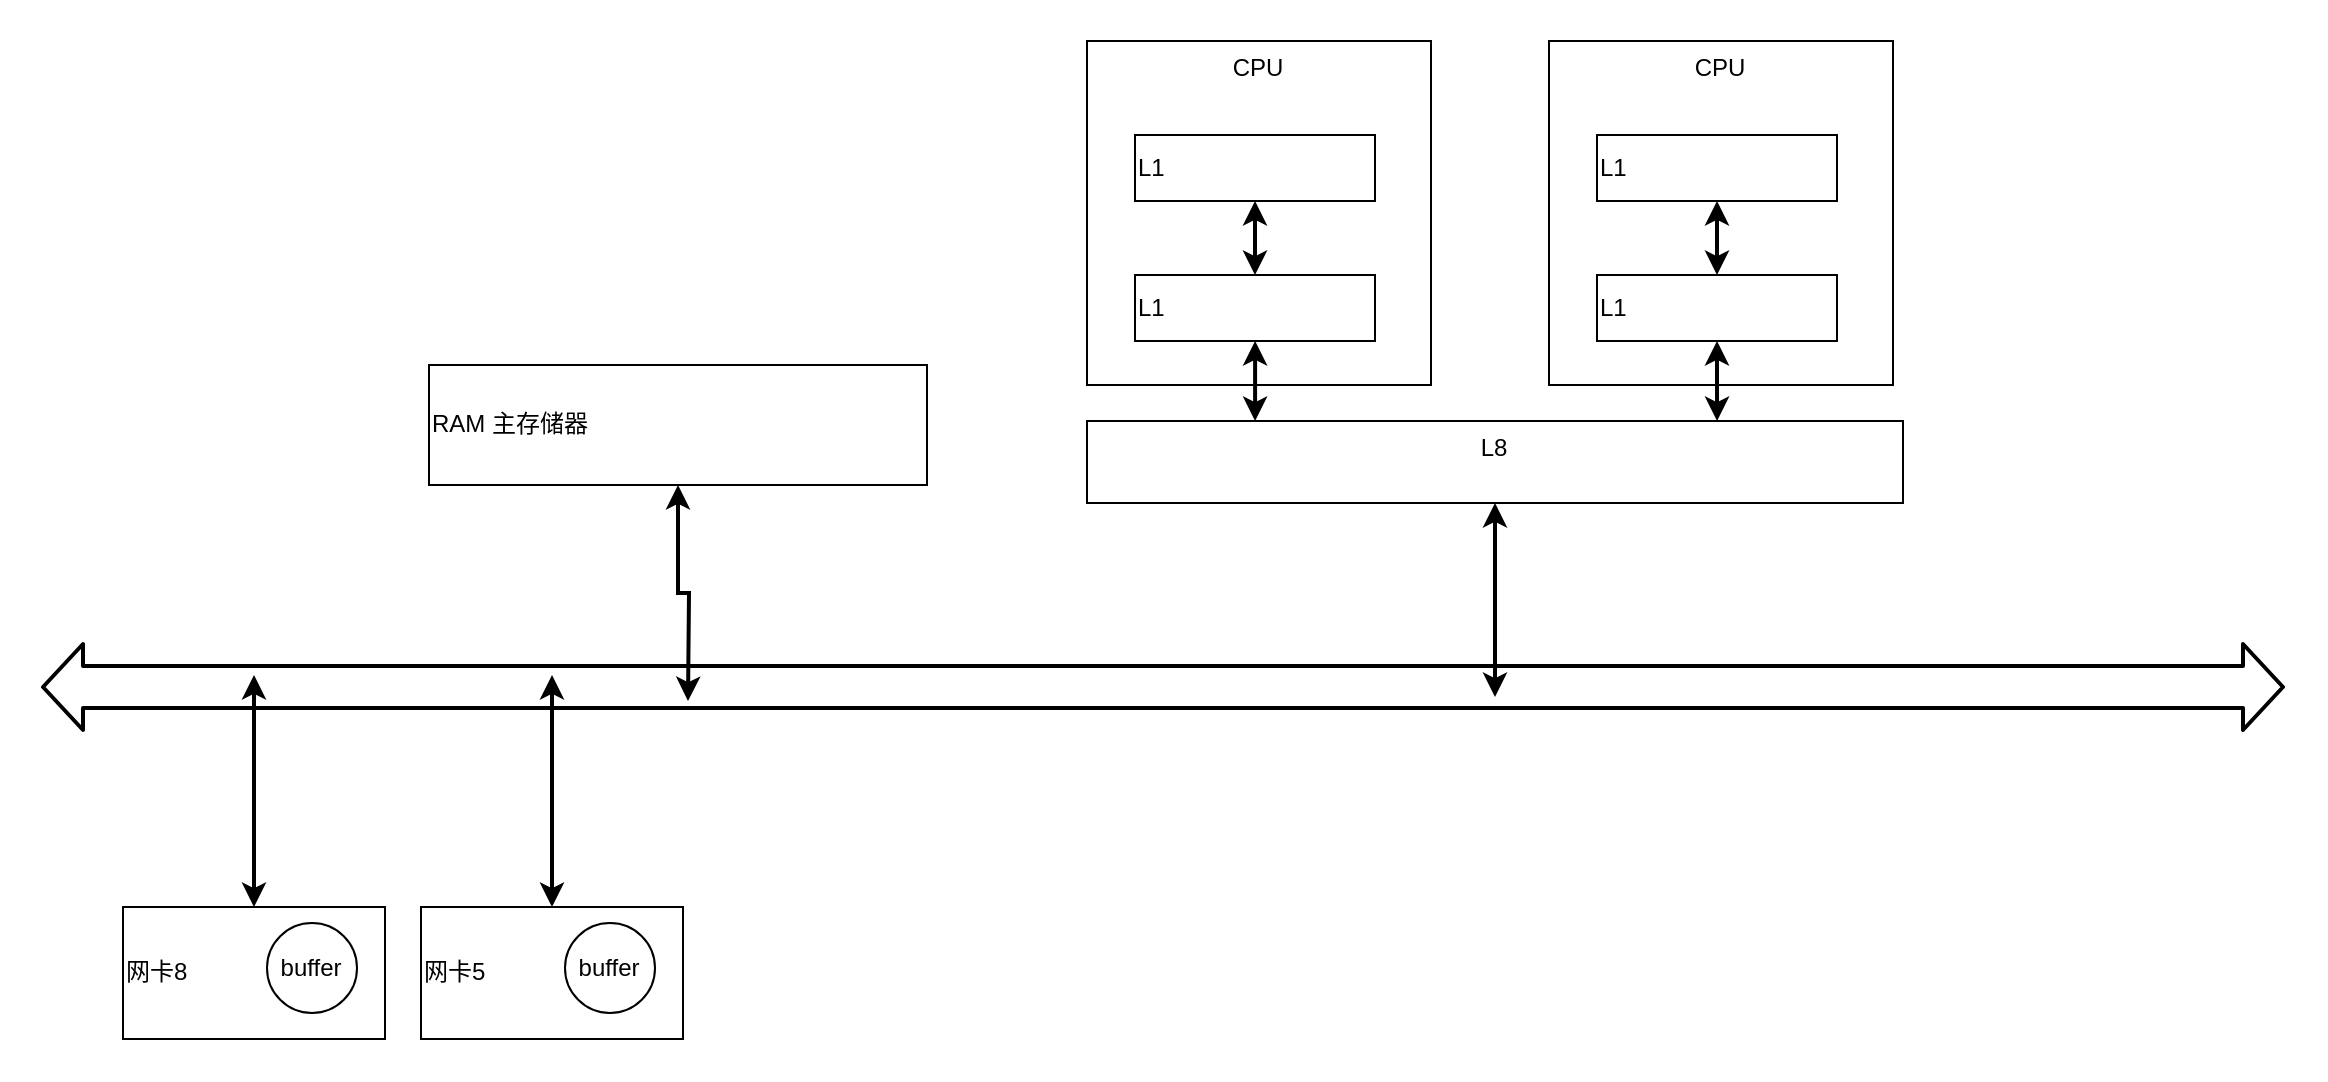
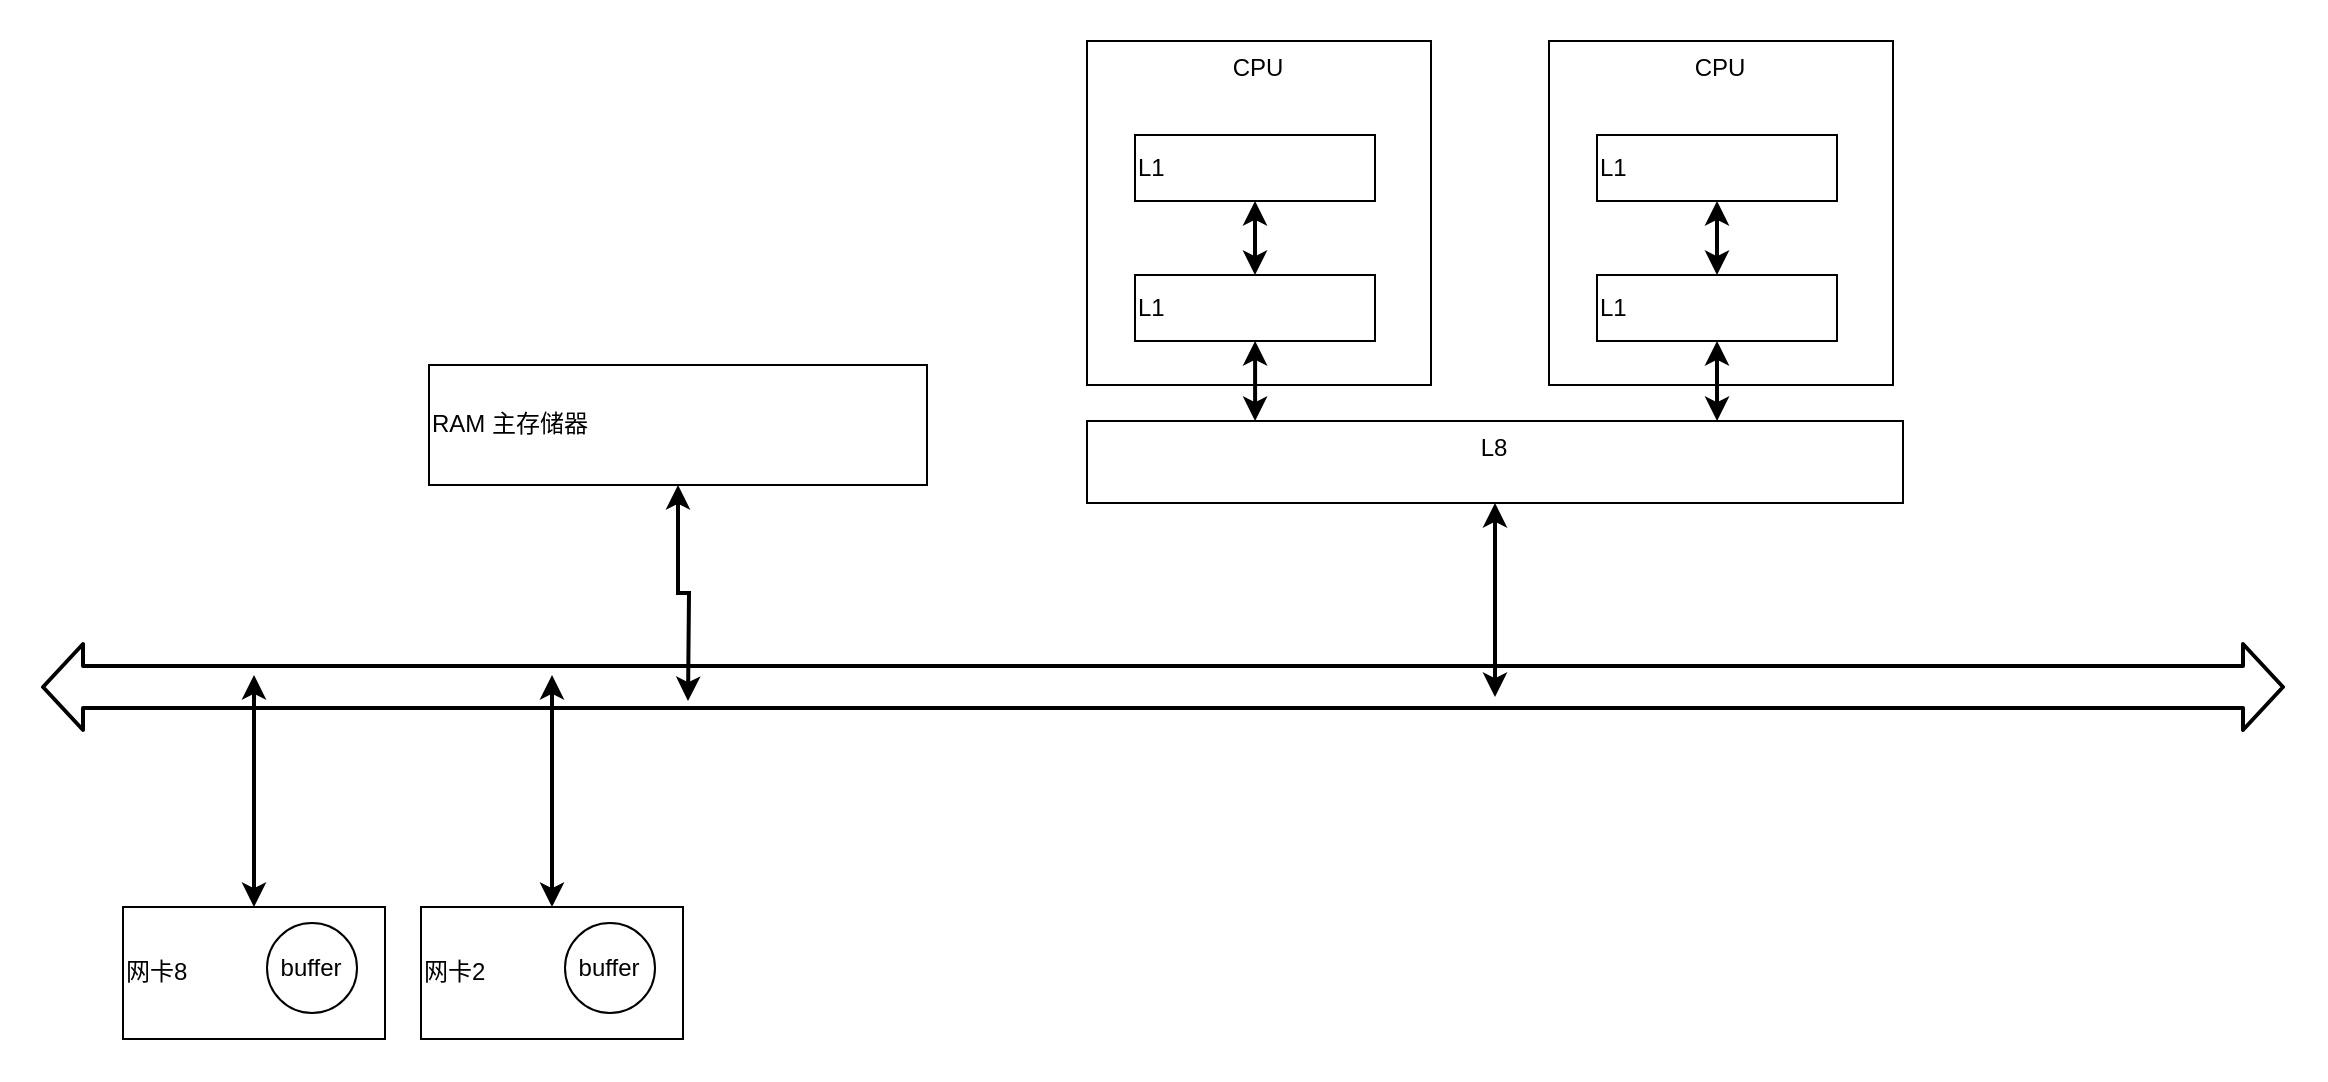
  <mxCell id="0" />
  <mxCell id="1" parent="0" />
  <mxCell id="2" value="" style="shape=flexArrow;endArrow=classic;startArrow=classic;html=1;width=20;strokeWidth=2;" edge="1" parent="1"><mxGeometry width="100" height="100" relative="1" as="geometry"><mxPoint x="20" y="343" as="sourcePoint" /><mxPoint x="1142" y="343" as="targetPoint" /></mxGeometry></mxCell>
  <mxCell id="3" style="edgeStyle=orthogonalEdgeStyle;rounded=0;orthogonalLoop=1;jettySize=auto;html=1;strokeWidth=2;startArrow=classic;startFill=1;" edge="1" parent="1" source="4"><mxGeometry relative="1" as="geometry"><mxPoint x="126.5" y="337" as="targetPoint" /></mxGeometry></mxCell>
  <mxCell id="4" value="网卡8" style="rounded=0;whiteSpace=wrap;html=1;align=left;" vertex="1" parent="1"><mxGeometry x="61" y="453" width="131" height="66" as="geometry" /></mxCell>
  <mxCell id="5" value="buffer" style="ellipse;whiteSpace=wrap;html=1;aspect=fixed;" vertex="1" parent="1"><mxGeometry x="133" y="461" width="45" height="45" as="geometry" /></mxCell>
  <mxCell id="6" style="edgeStyle=orthogonalEdgeStyle;rounded=0;orthogonalLoop=1;jettySize=auto;html=1;strokeWidth=2;startArrow=classic;startFill=1;" edge="1" parent="1" source="7"><mxGeometry relative="1" as="geometry"><mxPoint x="343.5" y="350" as="targetPoint" /></mxGeometry></mxCell>
  <mxCell id="7" value="RAM 主存储器" style="rounded=0;whiteSpace=wrap;html=1;align=left;" vertex="1" parent="1"><mxGeometry x="214" y="182" width="249" height="60" as="geometry" /></mxCell>
  <mxCell id="8" value="CPU" style="whiteSpace=wrap;html=1;aspect=fixed;align=center;verticalAlign=top;" vertex="1" parent="1"><mxGeometry x="543" y="20" width="172" height="172" as="geometry" /></mxCell>
  <mxCell id="9" style="edgeStyle=orthogonalEdgeStyle;rounded=0;orthogonalLoop=1;jettySize=auto;html=1;strokeWidth=2;startArrow=classic;startFill=1;" edge="1" parent="1" source="10"><mxGeometry relative="1" as="geometry"><mxPoint x="275.5" y="337" as="targetPoint" /></mxGeometry></mxCell>
- <mxCell id="10" value="网卡5" style="rounded=0;whiteSpace=wrap;html=1;align=left;" vertex="1" parent="1"><mxGeometry x="210" y="453" width="131" height="66" as="geometry" /></mxCell>
+ <mxCell id="10" value="网卡2" style="rounded=0;whiteSpace=wrap;html=1;align=left;" vertex="1" parent="1"><mxGeometry x="210" y="453" width="131" height="66" as="geometry" /></mxCell>
  <mxCell id="11" value="buffer" style="ellipse;whiteSpace=wrap;html=1;aspect=fixed;" vertex="1" parent="1"><mxGeometry x="282" y="461" width="45" height="45" as="geometry" /></mxCell>
  <mxCell id="12" style="edgeStyle=orthogonalEdgeStyle;rounded=0;orthogonalLoop=1;jettySize=auto;html=1;entryX=0.5;entryY=0;entryDx=0;entryDy=0;startArrow=classic;startFill=1;strokeWidth=2;" edge="1" parent="1" source="13" target="15"><mxGeometry relative="1" as="geometry" /></mxCell>
  <mxCell id="13" value="L1" style="rounded=0;whiteSpace=wrap;html=1;align=left;" vertex="1" parent="1"><mxGeometry x="567" y="67" width="120" height="33" as="geometry" /></mxCell>
  <mxCell id="14" style="edgeStyle=orthogonalEdgeStyle;rounded=0;orthogonalLoop=1;jettySize=auto;html=1;entryX=0.206;entryY=0;entryDx=0;entryDy=0;entryPerimeter=0;startArrow=classic;startFill=1;strokeWidth=2;" edge="1" parent="1" source="15" target="17"><mxGeometry relative="1" as="geometry" /></mxCell>
  <mxCell id="15" value="L1" style="rounded=0;whiteSpace=wrap;html=1;align=left;" vertex="1" parent="1"><mxGeometry x="567" y="137" width="120" height="33" as="geometry" /></mxCell>
  <mxCell id="16" style="edgeStyle=orthogonalEdgeStyle;rounded=0;orthogonalLoop=1;jettySize=auto;html=1;startArrow=classic;startFill=1;strokeWidth=2;" edge="1" parent="1" source="17"><mxGeometry relative="1" as="geometry"><mxPoint x="747" y="348" as="targetPoint" /></mxGeometry></mxCell>
  <mxCell id="17" value="L8" style="rounded=0;whiteSpace=wrap;html=1;align=center;verticalAlign=top;" vertex="1" parent="1"><mxGeometry x="543" y="210" width="408" height="41" as="geometry" /></mxCell>
  <mxCell id="18" value="CPU" style="whiteSpace=wrap;html=1;aspect=fixed;align=center;verticalAlign=top;" vertex="1" parent="1"><mxGeometry x="774" y="20" width="172" height="172" as="geometry" /></mxCell>
  <mxCell id="19" style="edgeStyle=orthogonalEdgeStyle;rounded=0;orthogonalLoop=1;jettySize=auto;html=1;entryX=0.5;entryY=0;entryDx=0;entryDy=0;startArrow=classic;startFill=1;strokeWidth=2;" edge="1" parent="1" source="20" target="22"><mxGeometry relative="1" as="geometry" /></mxCell>
  <mxCell id="20" value="L1" style="rounded=0;whiteSpace=wrap;html=1;align=left;" vertex="1" parent="1"><mxGeometry x="798" y="67" width="120" height="33" as="geometry" /></mxCell>
  <mxCell id="21" style="edgeStyle=orthogonalEdgeStyle;rounded=0;orthogonalLoop=1;jettySize=auto;html=1;entryX=0.206;entryY=0;entryDx=0;entryDy=0;entryPerimeter=0;startArrow=classic;startFill=1;strokeWidth=2;" edge="1" parent="1" source="22"><mxGeometry relative="1" as="geometry"><mxPoint x="858.048" y="210" as="targetPoint" /></mxGeometry></mxCell>
  <mxCell id="22" value="L1" style="rounded=0;whiteSpace=wrap;html=1;align=left;" vertex="1" parent="1"><mxGeometry x="798" y="137" width="120" height="33" as="geometry" /></mxCell>
